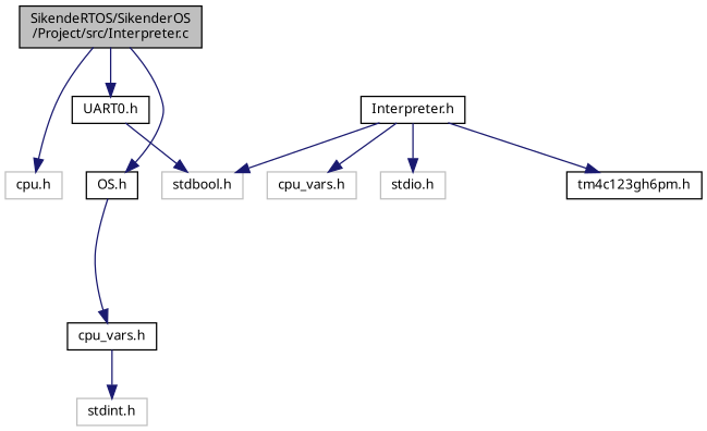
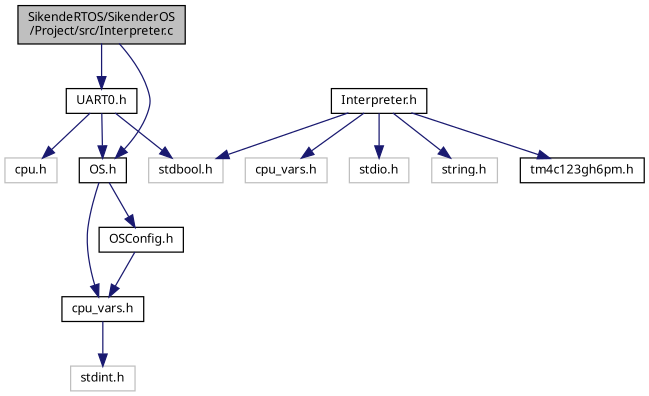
  digraph {
    fontname="Noto Sans"
    node [color=black fillcolor=white fontname="Noto Sans" fontsize=10 shape=record style=filled]
    edge [color=midnightblue fontname="Noto Sans" fontsize=10 labelfontname=Helvetica labelfontsize=10 style=solid]
    n1 [fillcolor=grey75 fontcolor=black height=0.2 label="SikendeRTOS/SikenderOS\l/Project/src/Interpreter.c" width=0.4]
    n2 [height=0.2 label="UART0.h" width=0.4]
    n3 [height=0.2 label="OS.h" width=0.4]
    n4 [color=grey75 height=0.2 label="cpu.h" width=0.4]
    n5 [height=0.2 label="Interpreter.h" width=0.4]
    n6 [height=0.2 label="tm4c123gh6pm.h" width=0.4]
    n7 [color=grey75 height=0.2 label="cpu_vars.h" width=0.4]
    n8 [color=grey75 height=0.2 label="stdio.h" width=0.4]
    n9 [color=grey75 height=0.2 label="stdbool.h" width=0.4]
+   n10 [color=grey75 height=0.2 label="string.h" width=0.4]
+   n11 [height=0.2 label="OSConfig.h" width=0.4]
    n12 [height=0.2 label="cpu_vars.h" width=0.4]
    n13 [color=grey75 height=0.2 label="stdint.h" width=0.4]
    n1 -> n2
    n1 -> n3
-   n1 -> n4
+   n2 -> n4
+   n2 -> n3
    n2 -> n9
+   n3 -> n11
    n3 -> n12
    n5 -> n6
    n5 -> n7
    n5 -> n8
    n5 -> n9
+   n5 -> n10
+   n11 -> n12
    n12 -> n13
  }
